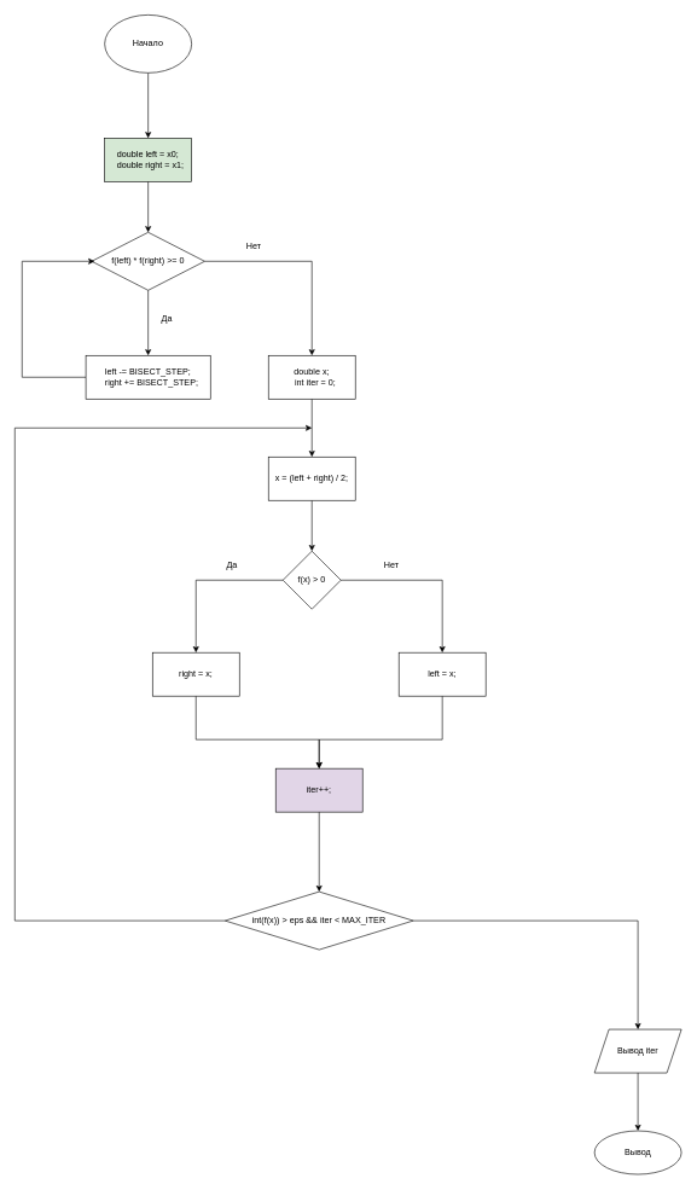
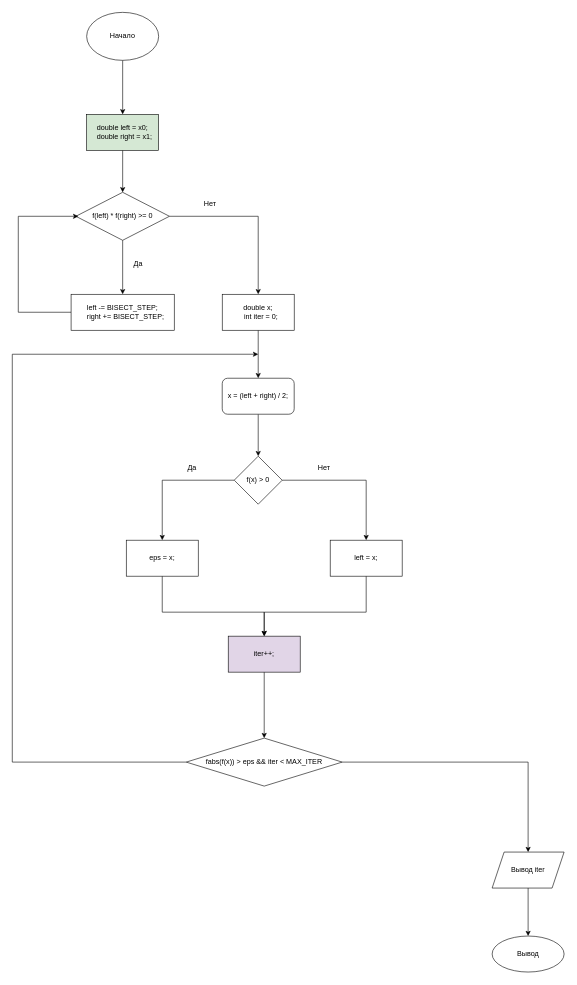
  <mxCell id="0" />
  <mxCell id="1" parent="0" />
  <mxCell id="2" style="edgeStyle=orthogonalEdgeStyle;rounded=0;orthogonalLoop=1;jettySize=auto;html=1;entryX=0.5;entryY=0;entryDx=0;entryDy=0;" edge="1" parent="1" source="3" target="5"><mxGeometry relative="1" as="geometry" /></mxCell>
  <mxCell id="3" value="Начало" style="ellipse;whiteSpace=wrap;html=1;" vertex="1" parent="1"><mxGeometry x="144" y="20" width="120" height="80" as="geometry" /></mxCell>
  <mxCell id="4" value="" style="edgeStyle=orthogonalEdgeStyle;rounded=0;orthogonalLoop=1;jettySize=auto;html=1;" edge="1" parent="1" source="5" target="8"><mxGeometry relative="1" as="geometry" /></mxCell>
  <mxCell id="5" value="double left = x0;&lt;br&gt;&amp;nbsp; double right = x1;" style="whiteSpace=wrap;html=1;fillColor=#d5e8d4;" vertex="1" parent="1"><mxGeometry x="144" y="190" width="120" height="60" as="geometry" /></mxCell>
  <mxCell id="6" value="" style="edgeStyle=orthogonalEdgeStyle;rounded=0;orthogonalLoop=1;jettySize=auto;html=1;" edge="1" parent="1" source="8" target="10"><mxGeometry relative="1" as="geometry" /></mxCell>
  <mxCell id="7" style="edgeStyle=orthogonalEdgeStyle;rounded=0;orthogonalLoop=1;jettySize=auto;html=1;entryX=0.5;entryY=0;entryDx=0;entryDy=0;" edge="1" parent="1" source="8" target="14"><mxGeometry relative="1" as="geometry"><mxPoint x="430" y="480" as="targetPoint" /></mxGeometry></mxCell>
  <mxCell id="8" value="f(left) * f(right) &gt;= 0" style="rhombus;whiteSpace=wrap;html=1;" vertex="1" parent="1"><mxGeometry x="126" y="320" width="156" height="80" as="geometry" /></mxCell>
  <mxCell id="9" style="edgeStyle=orthogonalEdgeStyle;rounded=0;orthogonalLoop=1;jettySize=auto;html=1;" edge="1" parent="1" source="10"><mxGeometry relative="1" as="geometry"><mxPoint x="130" y="360" as="targetPoint" /><Array as="points"><mxPoint x="30" y="520" /><mxPoint x="30" y="360" /></Array></mxGeometry></mxCell>
  <mxCell id="10" value="left -= BISECT_STEP;&lt;br&gt;&amp;nbsp; &amp;nbsp;right += BISECT_STEP;" style="whiteSpace=wrap;html=1;" vertex="1" parent="1"><mxGeometry x="118" y="490" width="172" height="60" as="geometry" /></mxCell>
  <mxCell id="11" value="Да" style="text;html=1;strokeColor=none;fillColor=none;align=center;verticalAlign=middle;whiteSpace=wrap;rounded=0;" vertex="1" parent="1"><mxGeometry x="210" y="430" width="40" height="20" as="geometry" /></mxCell>
  <mxCell id="12" value="Нет" style="text;html=1;strokeColor=none;fillColor=none;align=center;verticalAlign=middle;whiteSpace=wrap;rounded=0;" vertex="1" parent="1"><mxGeometry x="330" y="330" width="40" height="20" as="geometry" /></mxCell>
  <mxCell id="13" value="" style="edgeStyle=orthogonalEdgeStyle;rounded=0;orthogonalLoop=1;jettySize=auto;html=1;" edge="1" parent="1" source="14" target="16"><mxGeometry relative="1" as="geometry" /></mxCell>
  <mxCell id="14" value="double x;&lt;br&gt;&amp;nbsp; &amp;nbsp;int iter = 0;" style="rounded=0;whiteSpace=wrap;html=1;" vertex="1" parent="1"><mxGeometry x="370" y="490" width="120" height="60" as="geometry" /></mxCell>
  <mxCell id="15" value="" style="edgeStyle=orthogonalEdgeStyle;rounded=0;orthogonalLoop=1;jettySize=auto;html=1;" edge="1" parent="1" source="16" target="19"><mxGeometry relative="1" as="geometry" /></mxCell>
- <mxCell id="16" value="x = (left + right) / 2;" style="whiteSpace=wrap;html=1;rounded=0;" vertex="1" parent="1"><mxGeometry x="370" y="630" width="120" height="60" as="geometry" /></mxCell>
+ <mxCell id="16" value="x = (left + right) / 2;" style="whiteSpace=wrap;html=1;rounded=1;" vertex="1" parent="1"><mxGeometry x="370" y="630" width="120" height="60" as="geometry" /></mxCell>
  <mxCell id="17" value="" style="edgeStyle=orthogonalEdgeStyle;rounded=0;orthogonalLoop=1;jettySize=auto;html=1;" edge="1" parent="1" source="19" target="21"><mxGeometry relative="1" as="geometry" /></mxCell>
  <mxCell id="18" value="" style="edgeStyle=orthogonalEdgeStyle;rounded=0;orthogonalLoop=1;jettySize=auto;html=1;" edge="1" parent="1" source="19" target="23"><mxGeometry relative="1" as="geometry"><Array as="points"><mxPoint x="610" y="800" /></Array></mxGeometry></mxCell>
  <mxCell id="19" value="f(x) &gt; 0" style="rhombus;whiteSpace=wrap;html=1;rounded=0;" vertex="1" parent="1"><mxGeometry x="390" y="760" width="80" height="80" as="geometry" /></mxCell>
  <mxCell id="20" style="edgeStyle=orthogonalEdgeStyle;rounded=0;orthogonalLoop=1;jettySize=auto;html=1;" edge="1" parent="1" source="21"><mxGeometry relative="1" as="geometry"><mxPoint x="440" y="1060" as="targetPoint" /><Array as="points"><mxPoint x="270" y="1020" /><mxPoint x="440" y="1020" /></Array></mxGeometry></mxCell>
- <mxCell id="21" value="right = x;" style="whiteSpace=wrap;html=1;rounded=0;" vertex="1" parent="1"><mxGeometry x="210" y="900" width="120" height="60" as="geometry" /></mxCell>
+ <mxCell id="21" value="eps = x;" style="whiteSpace=wrap;html=1;rounded=0;" vertex="1" parent="1"><mxGeometry x="210" y="900" width="120" height="60" as="geometry" /></mxCell>
  <mxCell id="22" style="edgeStyle=orthogonalEdgeStyle;rounded=0;orthogonalLoop=1;jettySize=auto;html=1;entryX=0.5;entryY=0;entryDx=0;entryDy=0;" edge="1" parent="1" source="23" target="27"><mxGeometry relative="1" as="geometry"><mxPoint x="440" y="1000" as="targetPoint" /><Array as="points"><mxPoint x="610" y="1020" /><mxPoint x="440" y="1020" /></Array></mxGeometry></mxCell>
  <mxCell id="23" value="left = x;" style="whiteSpace=wrap;html=1;rounded=0;" vertex="1" parent="1"><mxGeometry x="550" y="900" width="120" height="60" as="geometry" /></mxCell>
  <mxCell id="24" value="Да" style="text;html=1;strokeColor=none;fillColor=none;align=center;verticalAlign=middle;whiteSpace=wrap;rounded=0;" vertex="1" parent="1"><mxGeometry x="300" y="770" width="40" height="20" as="geometry" /></mxCell>
  <mxCell id="25" value="Нет" style="text;html=1;strokeColor=none;fillColor=none;align=center;verticalAlign=middle;whiteSpace=wrap;rounded=0;" vertex="1" parent="1"><mxGeometry x="520" y="770" width="40" height="20" as="geometry" /></mxCell>
  <mxCell id="26" value="" style="edgeStyle=orthogonalEdgeStyle;rounded=0;orthogonalLoop=1;jettySize=auto;html=1;" edge="1" parent="1" source="27" target="30"><mxGeometry relative="1" as="geometry" /></mxCell>
  <mxCell id="27" value="iter++;" style="rounded=0;whiteSpace=wrap;html=1;fillColor=#e1d5e7;" vertex="1" parent="1"><mxGeometry x="380" y="1060" width="120" height="60" as="geometry" /></mxCell>
  <mxCell id="28" style="edgeStyle=orthogonalEdgeStyle;rounded=0;orthogonalLoop=1;jettySize=auto;html=1;" edge="1" parent="1" source="30"><mxGeometry relative="1" as="geometry"><mxPoint x="430" y="590" as="targetPoint" /><Array as="points"><mxPoint x="20" y="1270" /><mxPoint x="20" y="590" /><mxPoint x="430" y="590" /></Array></mxGeometry></mxCell>
  <mxCell id="29" style="edgeStyle=orthogonalEdgeStyle;rounded=0;orthogonalLoop=1;jettySize=auto;html=1;" edge="1" parent="1" source="30" target="32"><mxGeometry relative="1" as="geometry"><mxPoint x="880" y="1420" as="targetPoint" /></mxGeometry></mxCell>
- <mxCell id="30" value="int(f(x)) &gt; eps &amp;&amp; iter &lt; MAX_ITER" style="rhombus;whiteSpace=wrap;html=1;rounded=0;" vertex="1" parent="1"><mxGeometry x="310" y="1230" width="260" height="80" as="geometry" /></mxCell>
+ <mxCell id="30" value="fabs(f(x)) &gt; eps &amp;&amp; iter &lt; MAX_ITER" style="rhombus;whiteSpace=wrap;html=1;rounded=0;" vertex="1" parent="1"><mxGeometry x="310" y="1230" width="260" height="80" as="geometry" /></mxCell>
  <mxCell id="31" value="" style="edgeStyle=orthogonalEdgeStyle;rounded=0;orthogonalLoop=1;jettySize=auto;html=1;" edge="1" parent="1" source="32" target="33"><mxGeometry relative="1" as="geometry" /></mxCell>
  <mxCell id="32" value="Вывод iter" style="shape=parallelogram;perimeter=parallelogramPerimeter;whiteSpace=wrap;html=1;fixedSize=1;" vertex="1" parent="1"><mxGeometry x="820" y="1420" width="120" height="60" as="geometry" /></mxCell>
  <mxCell id="33" value="Вывод" style="ellipse;whiteSpace=wrap;html=1;" vertex="1" parent="1"><mxGeometry x="820" y="1560" width="120" height="60" as="geometry" /></mxCell>
